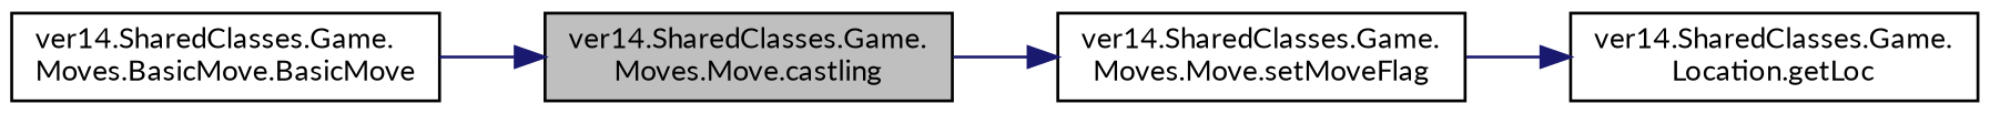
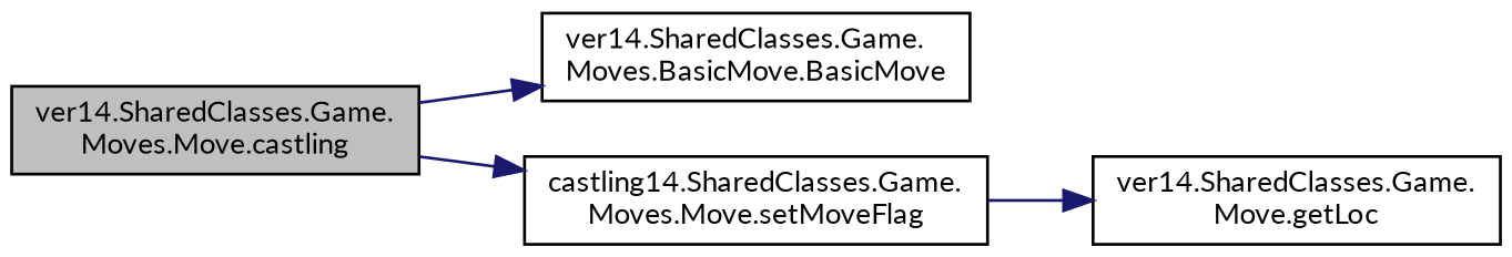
  digraph {
    fontname=Lato
    rankdir=LR
    node [color=black fillcolor=white fontname=Lato fontsize=10 shape=record style=filled]
    edge [color=midnightblue fontname=Lato fontsize=10 labelfontname=Helvetica labelfontsize=10 style=solid]
    n1 [fillcolor=grey75 fontcolor=black height=0.2 label="ver14.SharedClasses.Game.\lMoves.Move.castling" width=0.4]
    n2 [height=0.2 label="ver14.SharedClasses.Game.\lMoves.BasicMove.BasicMove" width=0.4]
-   n3 [height=0.2 label="ver14.SharedClasses.Game.\lMoves.Move.setMoveFlag" width=0.4]
-   n4 [height=0.2 label="ver14.SharedClasses.Game.\lLocation.getLoc" width=0.4]
-   n2 -> n1
+   n3 [height=0.2 label="castling14.SharedClasses.Game.\lMoves.Move.setMoveFlag" width=0.4]
+   n4 [height=0.2 label="ver14.SharedClasses.Game.\lMove.getLoc" width=0.4]
+   n1 -> n2
    n1 -> n3
    n3 -> n4
  }
